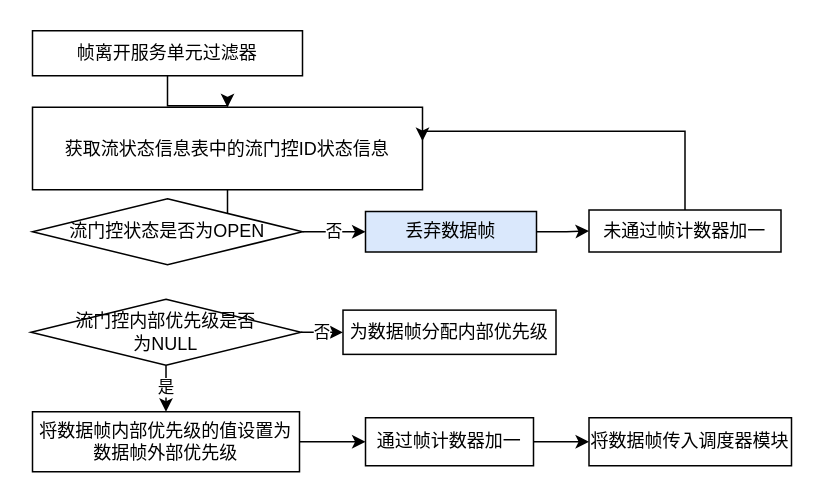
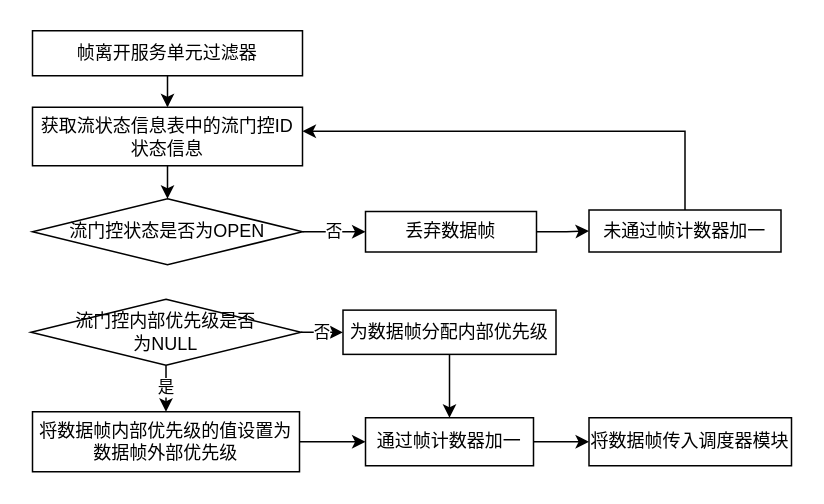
  <mxCell id="0" />
  <mxCell id="1" parent="0" />
  <mxCell id="2" value="" style="edgeStyle=orthogonalEdgeStyle;rounded=0;orthogonalLoop=1;jettySize=auto;html=1;" parent="1" source="3" target="7" edge="1"><mxGeometry relative="1" as="geometry" /></mxCell>
  <mxCell id="3" value="&lt;font style=&quot;font-size: 12px&quot;&gt;帧离开服务单元过滤器&lt;/font&gt;" style="rounded=0;whiteSpace=wrap;html=1;fontSize=12;" parent="1" vertex="1"><mxGeometry x="21" y="20" width="180" height="30" as="geometry" /></mxCell>
  <mxCell id="4" value="" style="edgeStyle=orthogonalEdgeStyle;rounded=0;orthogonalLoop=1;jettySize=auto;html=1;" parent="1" source="5" target="20" edge="1"><mxGeometry relative="1" as="geometry" /></mxCell>
  <mxCell id="5" value="将数据帧内部优先级的值设置为数据帧外部优先级" style="rounded=0;whiteSpace=wrap;html=1;fontSize=12;" parent="1" vertex="1"><mxGeometry x="21" y="274" width="178" height="40" as="geometry" /></mxCell>
  <mxCell id="6" value="" style="edgeStyle=orthogonalEdgeStyle;rounded=0;orthogonalLoop=1;jettySize=auto;html=1;" parent="1" source="7" target="9" edge="1"><mxGeometry relative="1" as="geometry" /></mxCell>
- <mxCell id="7" value="&lt;font style=&quot;font-size: 12px&quot;&gt;获取流状态信息表中的流门控ID状态信息&lt;/font&gt;" style="rounded=0;whiteSpace=wrap;html=1;fontSize=12;" parent="1" vertex="1"><mxGeometry x="21" y="71" width="260" height="55" as="geometry" /></mxCell>
+ <mxCell id="7" value="&lt;font style=&quot;font-size: 12px&quot;&gt;获取流状态信息表中的流门控ID状态信息&lt;/font&gt;" style="rounded=0;whiteSpace=wrap;html=1;fontSize=12;" parent="1" vertex="1"><mxGeometry x="21" y="71" width="180" height="39" as="geometry" /></mxCell>
  <mxCell id="8" value="否" style="edgeStyle=orthogonalEdgeStyle;rounded=0;orthogonalLoop=1;jettySize=auto;html=1;" parent="1" source="9" target="14" edge="1"><mxGeometry relative="1" as="geometry" /></mxCell>
  <mxCell id="9" value="流门控状态是否为OPEN" style="rhombus;whiteSpace=wrap;html=1;fontSize=12;" parent="1" vertex="1"><mxGeometry x="21" y="132" width="180" height="44" as="geometry" /></mxCell>
  <mxCell id="10" value="是" style="edgeStyle=orthogonalEdgeStyle;rounded=0;orthogonalLoop=1;jettySize=auto;html=1;" parent="1" source="12" target="5" edge="1"><mxGeometry relative="1" as="geometry" /></mxCell>
  <mxCell id="11" value="否" style="edgeStyle=orthogonalEdgeStyle;rounded=0;orthogonalLoop=1;jettySize=auto;html=1;" parent="1" source="12" target="18" edge="1"><mxGeometry relative="1" as="geometry" /></mxCell>
  <mxCell id="12" value="流门控内部优先级是否&lt;br&gt;为NULL" style="rhombus;whiteSpace=wrap;html=1;fontSize=12;" parent="1" vertex="1"><mxGeometry x="20" y="199" width="180" height="44" as="geometry" /></mxCell>
  <mxCell id="13" value="" style="edgeStyle=orthogonalEdgeStyle;rounded=0;orthogonalLoop=1;jettySize=auto;html=1;" parent="1" source="14" target="16" edge="1"><mxGeometry relative="1" as="geometry" /></mxCell>
- <mxCell id="14" value="丢弃数据帧" style="rounded=0;whiteSpace=wrap;html=1;fontSize=12;fillColor=#dae8fc;" parent="1" vertex="1"><mxGeometry x="243" y="140.5" width="114" height="27" as="geometry" /></mxCell>
+ <mxCell id="14" value="丢弃数据帧" style="rounded=0;whiteSpace=wrap;html=1;fontSize=12;" parent="1" vertex="1"><mxGeometry x="243" y="140.5" width="114" height="27" as="geometry" /></mxCell>
  <mxCell id="15" value="" style="edgeStyle=orthogonalEdgeStyle;rounded=0;orthogonalLoop=1;jettySize=auto;html=1;entryX=1;entryY=0.41;entryDx=0;entryDy=0;entryPerimeter=0;" parent="1" source="16" target="7" edge="1"><mxGeometry relative="1" as="geometry"><mxPoint x="458" y="78.5" as="targetPoint" /><Array as="points"><mxPoint x="456" y="87" /></Array></mxGeometry></mxCell>
  <mxCell id="16" value="未通过帧计数器加一" style="rounded=0;whiteSpace=wrap;html=1;fontSize=12;" parent="1" vertex="1"><mxGeometry x="392" y="139.5" width="128" height="28" as="geometry" /></mxCell>
+ <mxCell id="17" value="" style="edgeStyle=orthogonalEdgeStyle;rounded=0;orthogonalLoop=1;jettySize=auto;html=1;" parent="1" source="18" target="20" edge="1"><mxGeometry relative="1" as="geometry" /></mxCell>
  <mxCell id="18" value="为数据帧分配内部优先级" style="rounded=0;whiteSpace=wrap;html=1;fontSize=12;" parent="1" vertex="1"><mxGeometry x="228" y="206.25" width="142" height="29.5" as="geometry" /></mxCell>
  <mxCell id="19" value="" style="edgeStyle=orthogonalEdgeStyle;rounded=0;orthogonalLoop=1;jettySize=auto;html=1;" parent="1" source="20" target="21" edge="1"><mxGeometry relative="1" as="geometry" /></mxCell>
  <mxCell id="20" value="&#10;&#10;&lt;span style=&quot;color: rgb(0, 0, 0); font-family: helvetica; font-size: 12px; font-style: normal; font-weight: 400; letter-spacing: normal; text-align: center; text-indent: 0px; text-transform: none; word-spacing: 0px; background-color: rgb(255, 255, 255); display: inline; float: none;&quot;&gt;通过帧计数器加一&lt;/span&gt;&#10;&#10;" style="rounded=0;whiteSpace=wrap;html=1;fontSize=12;" parent="1" vertex="1"><mxGeometry x="243" y="278" width="112" height="32" as="geometry" /></mxCell>
  <mxCell id="21" value="将数据帧传入调度器模块" style="rounded=0;whiteSpace=wrap;html=1;fontSize=12;" parent="1" vertex="1"><mxGeometry x="392" y="278" width="135" height="32" as="geometry" /></mxCell>
